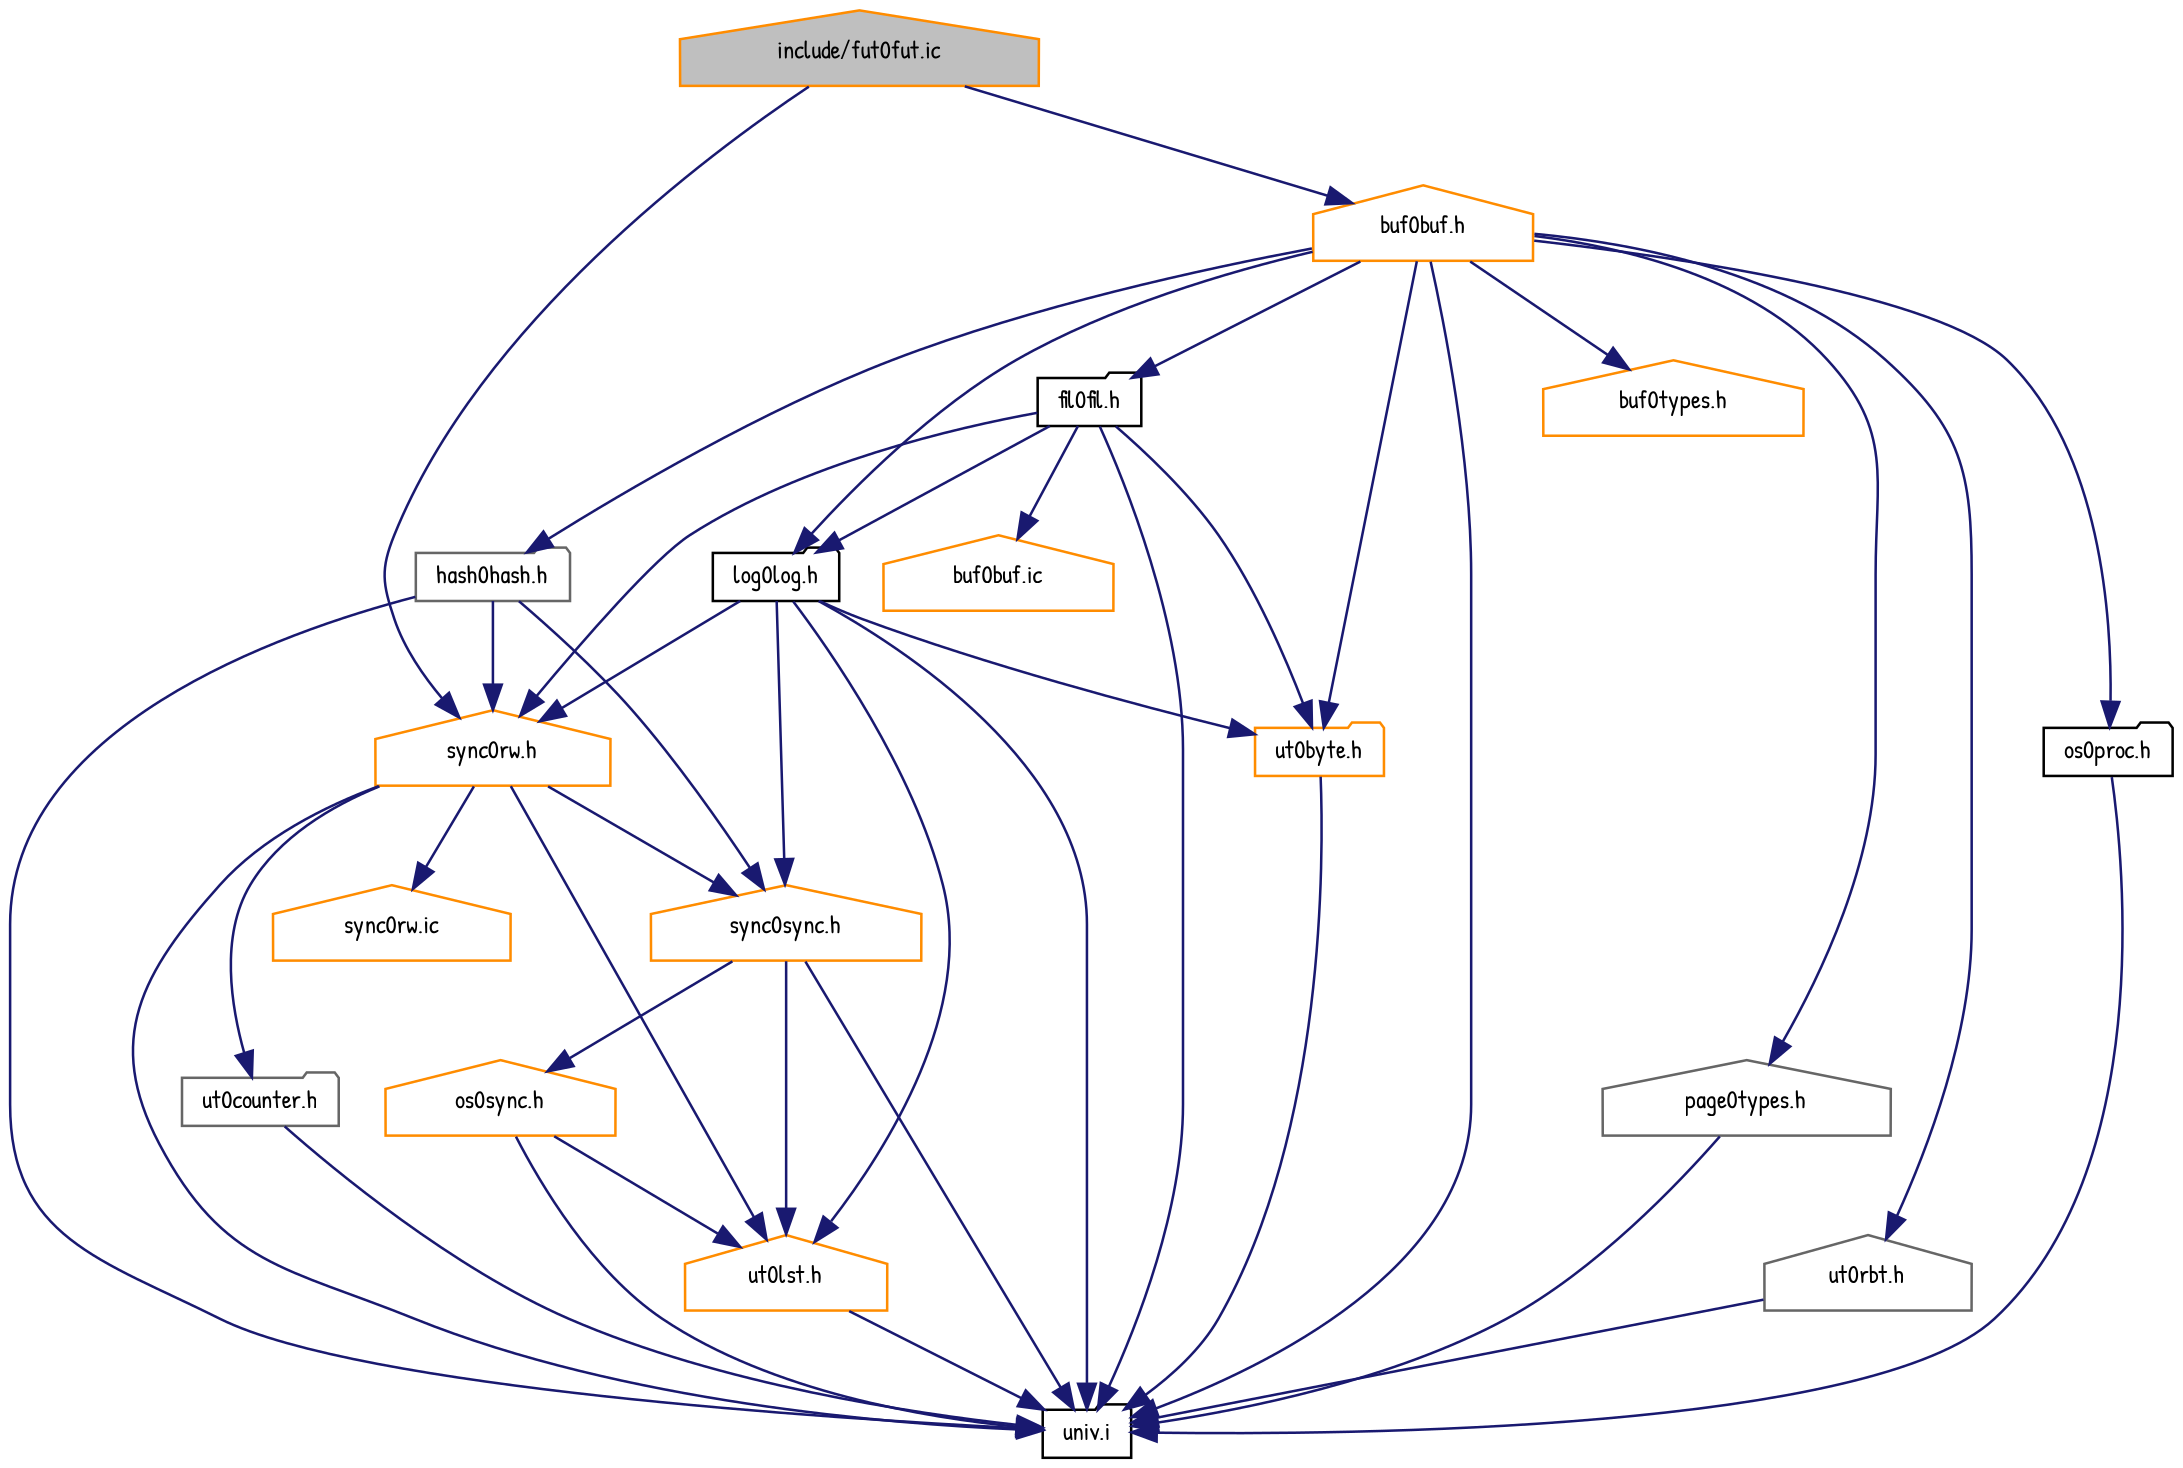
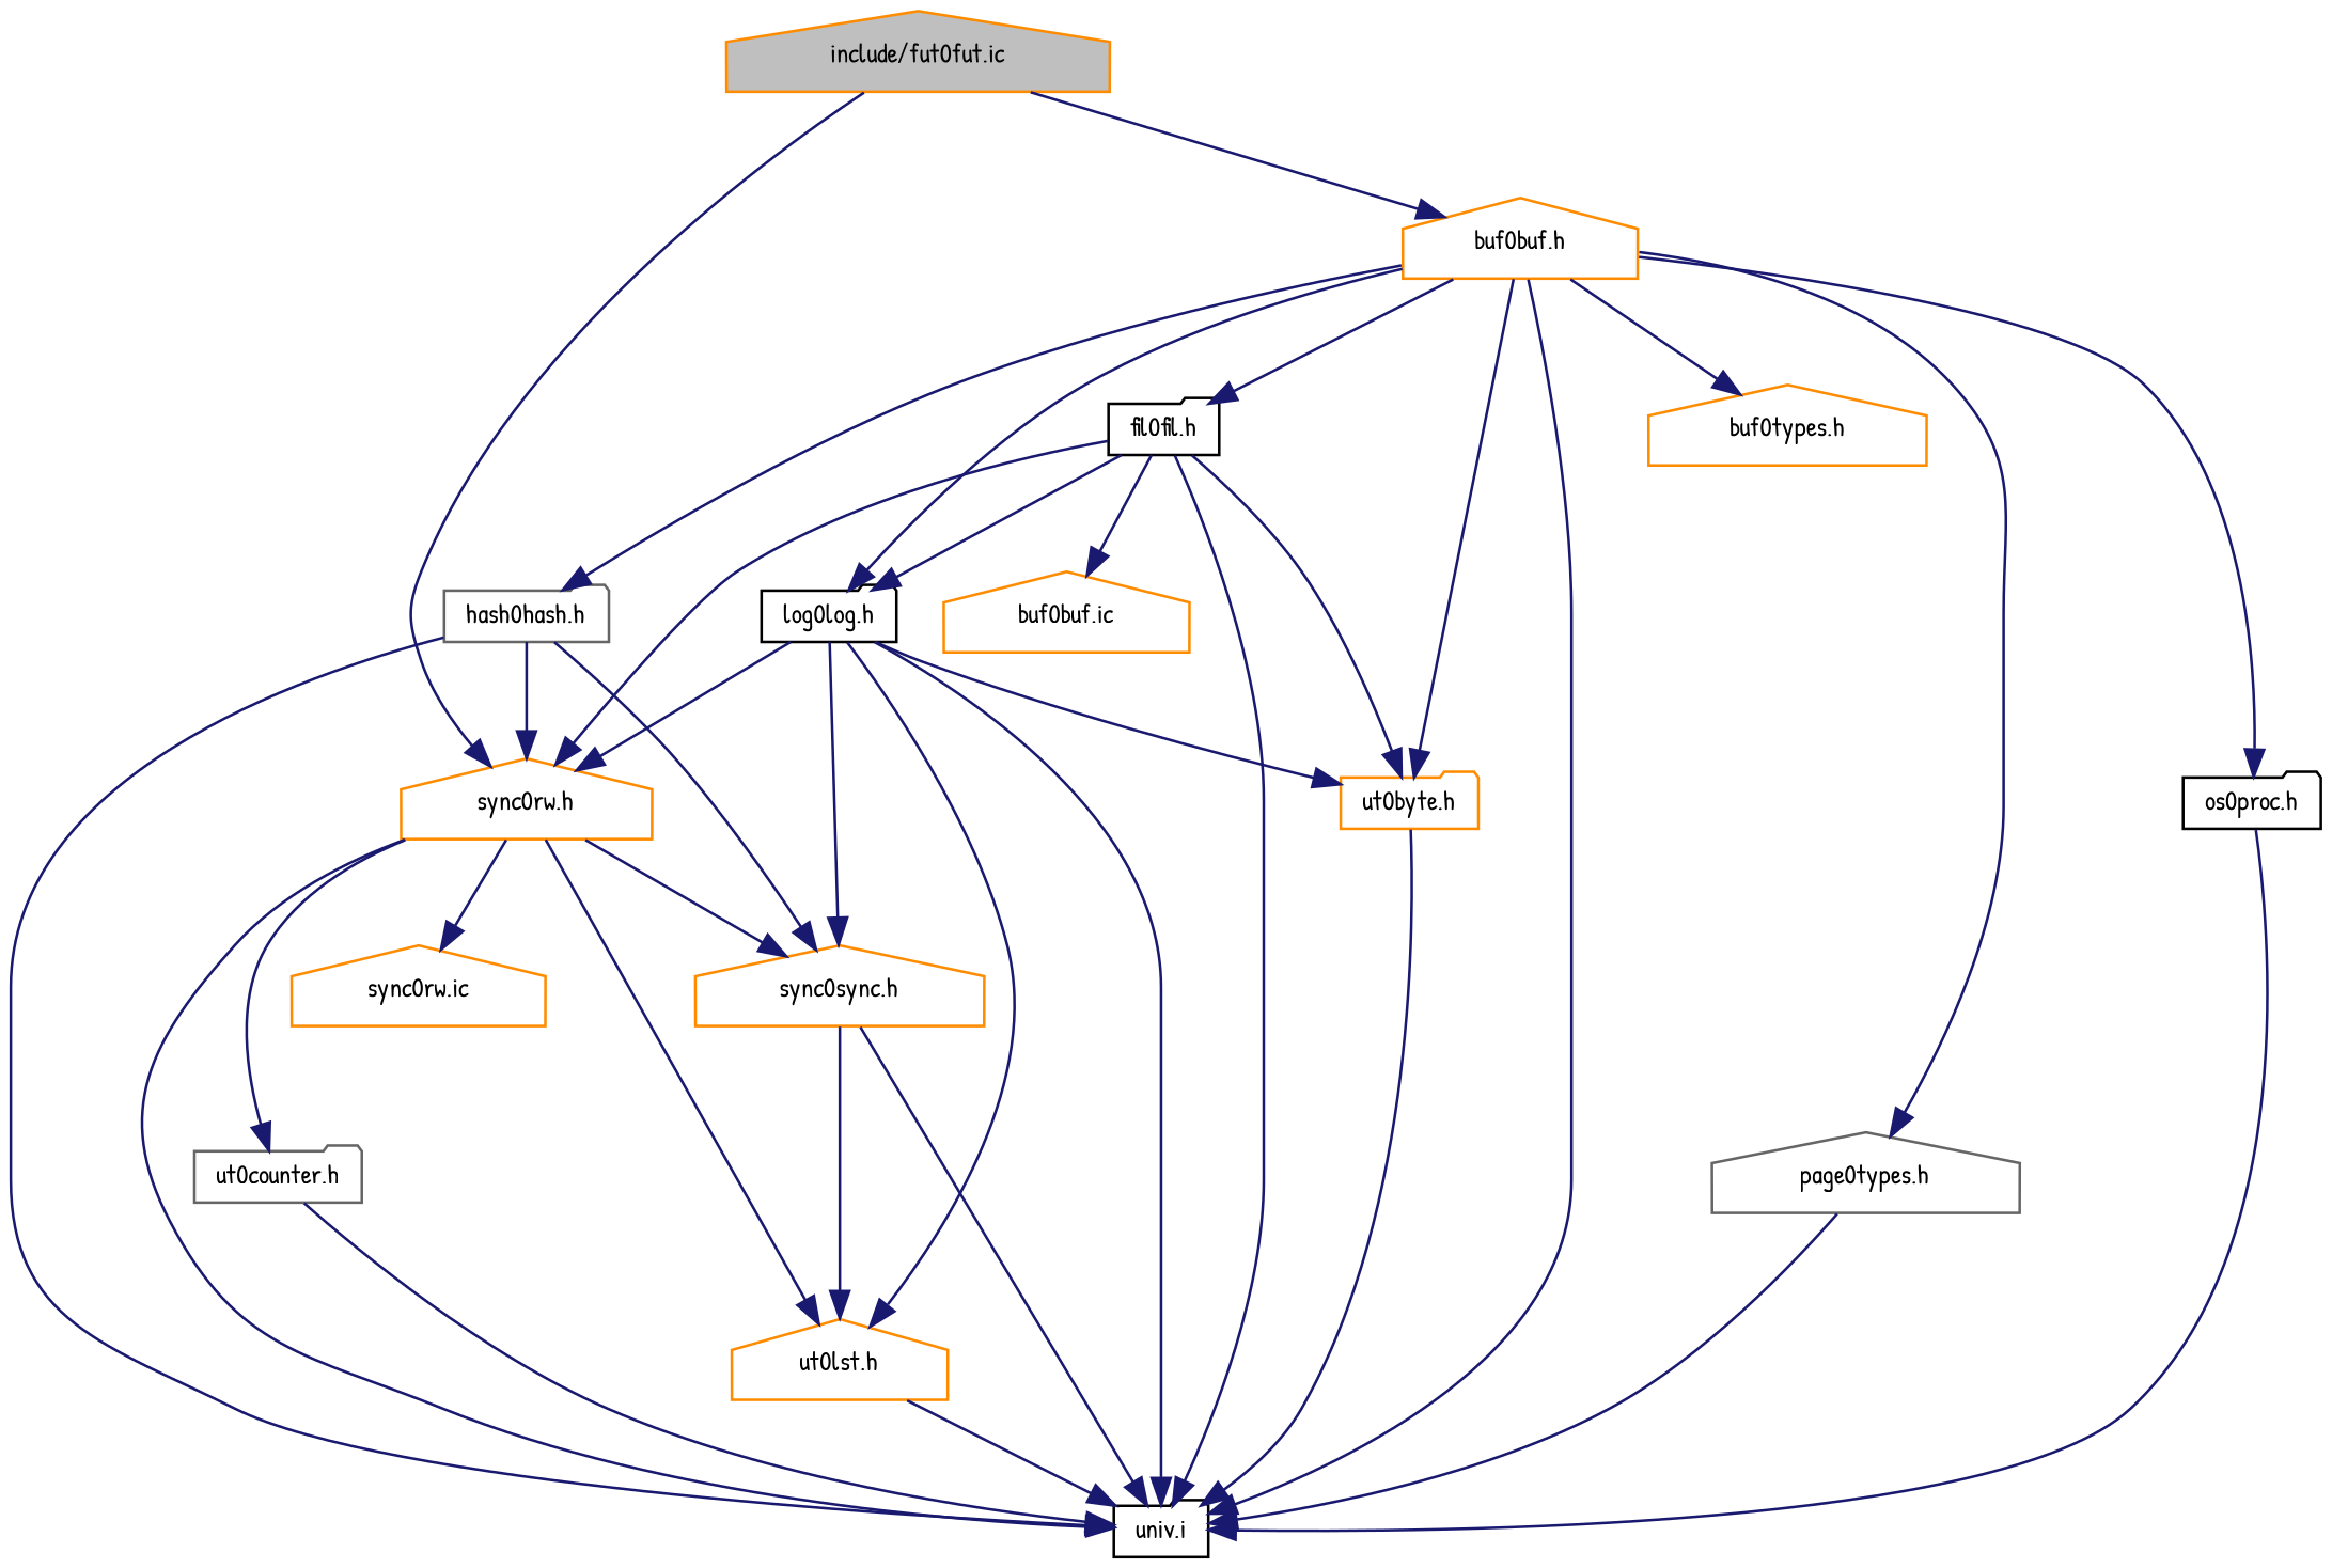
  digraph {
    fontname="Patrick Hand"
    node [color=darkorange fontname="Patrick Hand" fontsize=10 shape=house]
    edge [color=midnightblue fontname="Patrick Hand" fontsize=10 labelfontname=FreeSans labelfontsize=10 style=solid]
    n1 [fillcolor=grey75 fontcolor=black height=0.2 label="include/fut0fut.ic" style=filled width=0.4]
    n2 [height=0.2 label="sync0rw.h" width=0.4]
    n3 [height=0.2 label="buf0buf.h" width=0.4]
    n4 [color=black height=0.2 label="univ.i" shape=folder width=0.4]
    n5 [height=0.2 label="ut0lst.h" width=0.4]
    n6 [color=gray40 height=0.2 label="ut0counter.h" shape=folder width=0.4]
    n7 [height=0.2 label="sync0sync.h" width=0.4]
    n8 [height=0.2 label="sync0rw.ic" width=0.4]
    n9 [color=black height=0.2 label="fil0fil.h" shape=folder width=0.4]
    n10 [height=0.2 label="ut0byte.h" shape=folder width=0.4]
    n11 [color=black height=0.2 label="log0log.h" shape=folder width=0.4]
    n12 [height=0.2 label="buf0types.h" width=0.4]
    n13 [color=gray40 height=0.2 label="hash0hash.h" shape=folder width=0.4]
    n14 [color=gray40 height=0.2 label="page0types.h" width=0.4]
-   n15 [color=gray40 height=0.2 label="ut0rbt.h" width=0.4]
    n16 [color=black height=0.2 label="os0proc.h" shape=folder width=0.4]
-   n17 [height=0.2 label="os0sync.h" width=0.4]
    n18 [height=0.2 label="buf0buf.ic" width=0.4]
    n1 -> n2
    n1 -> n3
    n2 -> n4
    n2 -> n5
    n2 -> n6
    n2 -> n7
    n2 -> n8
    n3 -> n4
    n3 -> n9
    n3 -> n10
    n3 -> n11
    n3 -> n12
    n3 -> n13
    n3 -> n14
-   n3 -> n15
    n3 -> n16
    n5 -> n4
    n6 -> n4
    n7 -> n4
    n7 -> n5
-   n7 -> n17
    n9 -> n2
    n9 -> n4
    n9 -> n10
    n9 -> n11
    n9 -> n18
    n10 -> n4
    n11 -> n2
    n11 -> n4
    n11 -> n5
    n11 -> n7
    n11 -> n10
    n13 -> n2
    n13 -> n4
    n13 -> n7
    n14 -> n4
-   n15 -> n4
    n16 -> n4
-   n17 -> n4
-   n17 -> n5
  }
